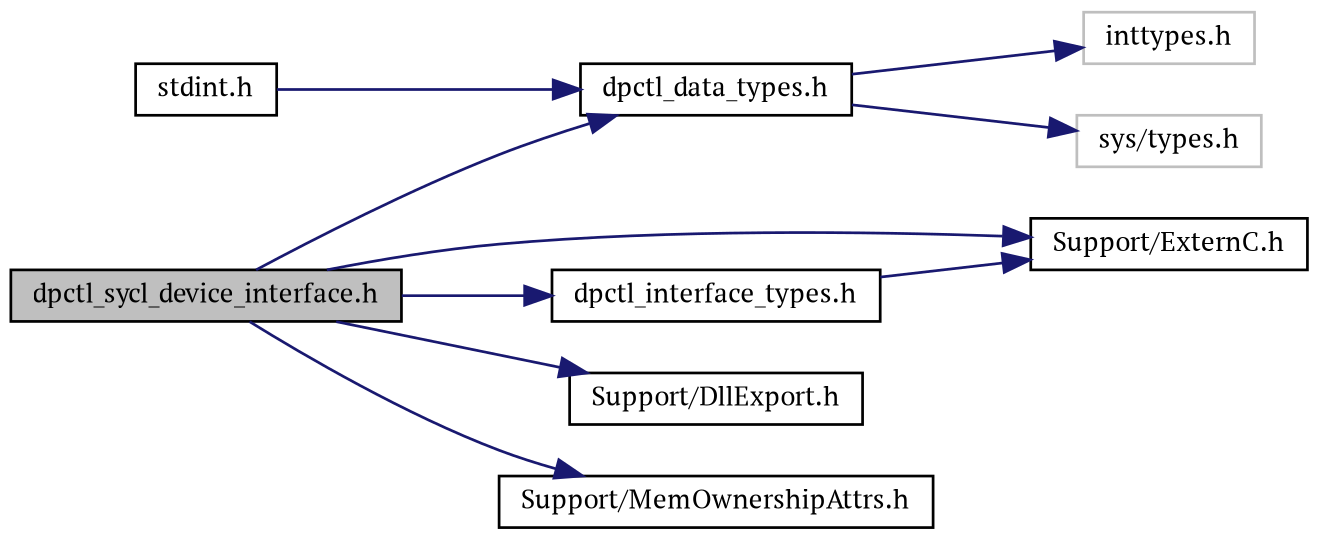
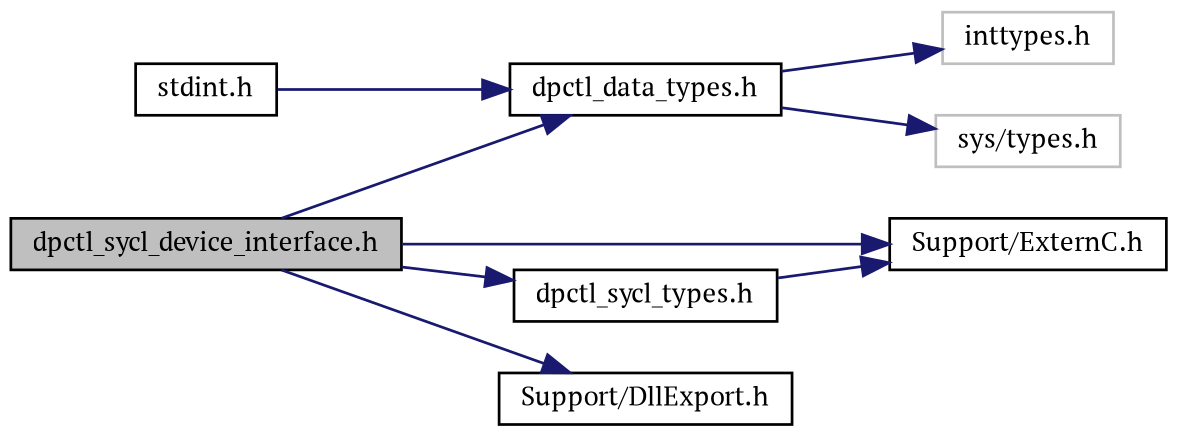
  digraph {
    fontname="PT Serif"
    rankdir=LR
    node [color=black fillcolor=white fontname="PT Serif" fontsize=10 shape=record style=filled]
    edge [color=midnightblue fontname="PT Serif" fontsize=10 labelfontname=Helvetica labelfontsize=10 style=solid]
    n1 [fillcolor=grey75 fontcolor=black height=0.2 label="dpctl_sycl_device_interface.h" width=0.4]
    n2 [height=0.2 label="dpctl_data_types.h" width=0.4]
    n3 [height=0.2 label="Support/ExternC.h" width=0.4]
-   n4 [height=0.2 label="dpctl_interface_types.h" width=0.4]
+   n4 [height=0.2 label="dpctl_sycl_types.h" width=0.4]
    n5 [height=0.2 label="Support/DllExport.h" width=0.4]
-   n6 [height=0.2 label="Support/MemOwnershipAttrs.h" width=0.4]
    n7 [color=grey75 height=0.2 label="inttypes.h" width=0.4]
    n8 [color=grey75 height=0.2 label="sys/types.h" width=0.4]
    n9 [height=0.2 label="stdint.h" width=0.4]
    n1 -> n2
    n1 -> n3
    n1 -> n4
    n1 -> n5
-   n1 -> n6
    n2 -> n7
    n2 -> n8
    n4 -> n3
    n9 -> n2
  }
